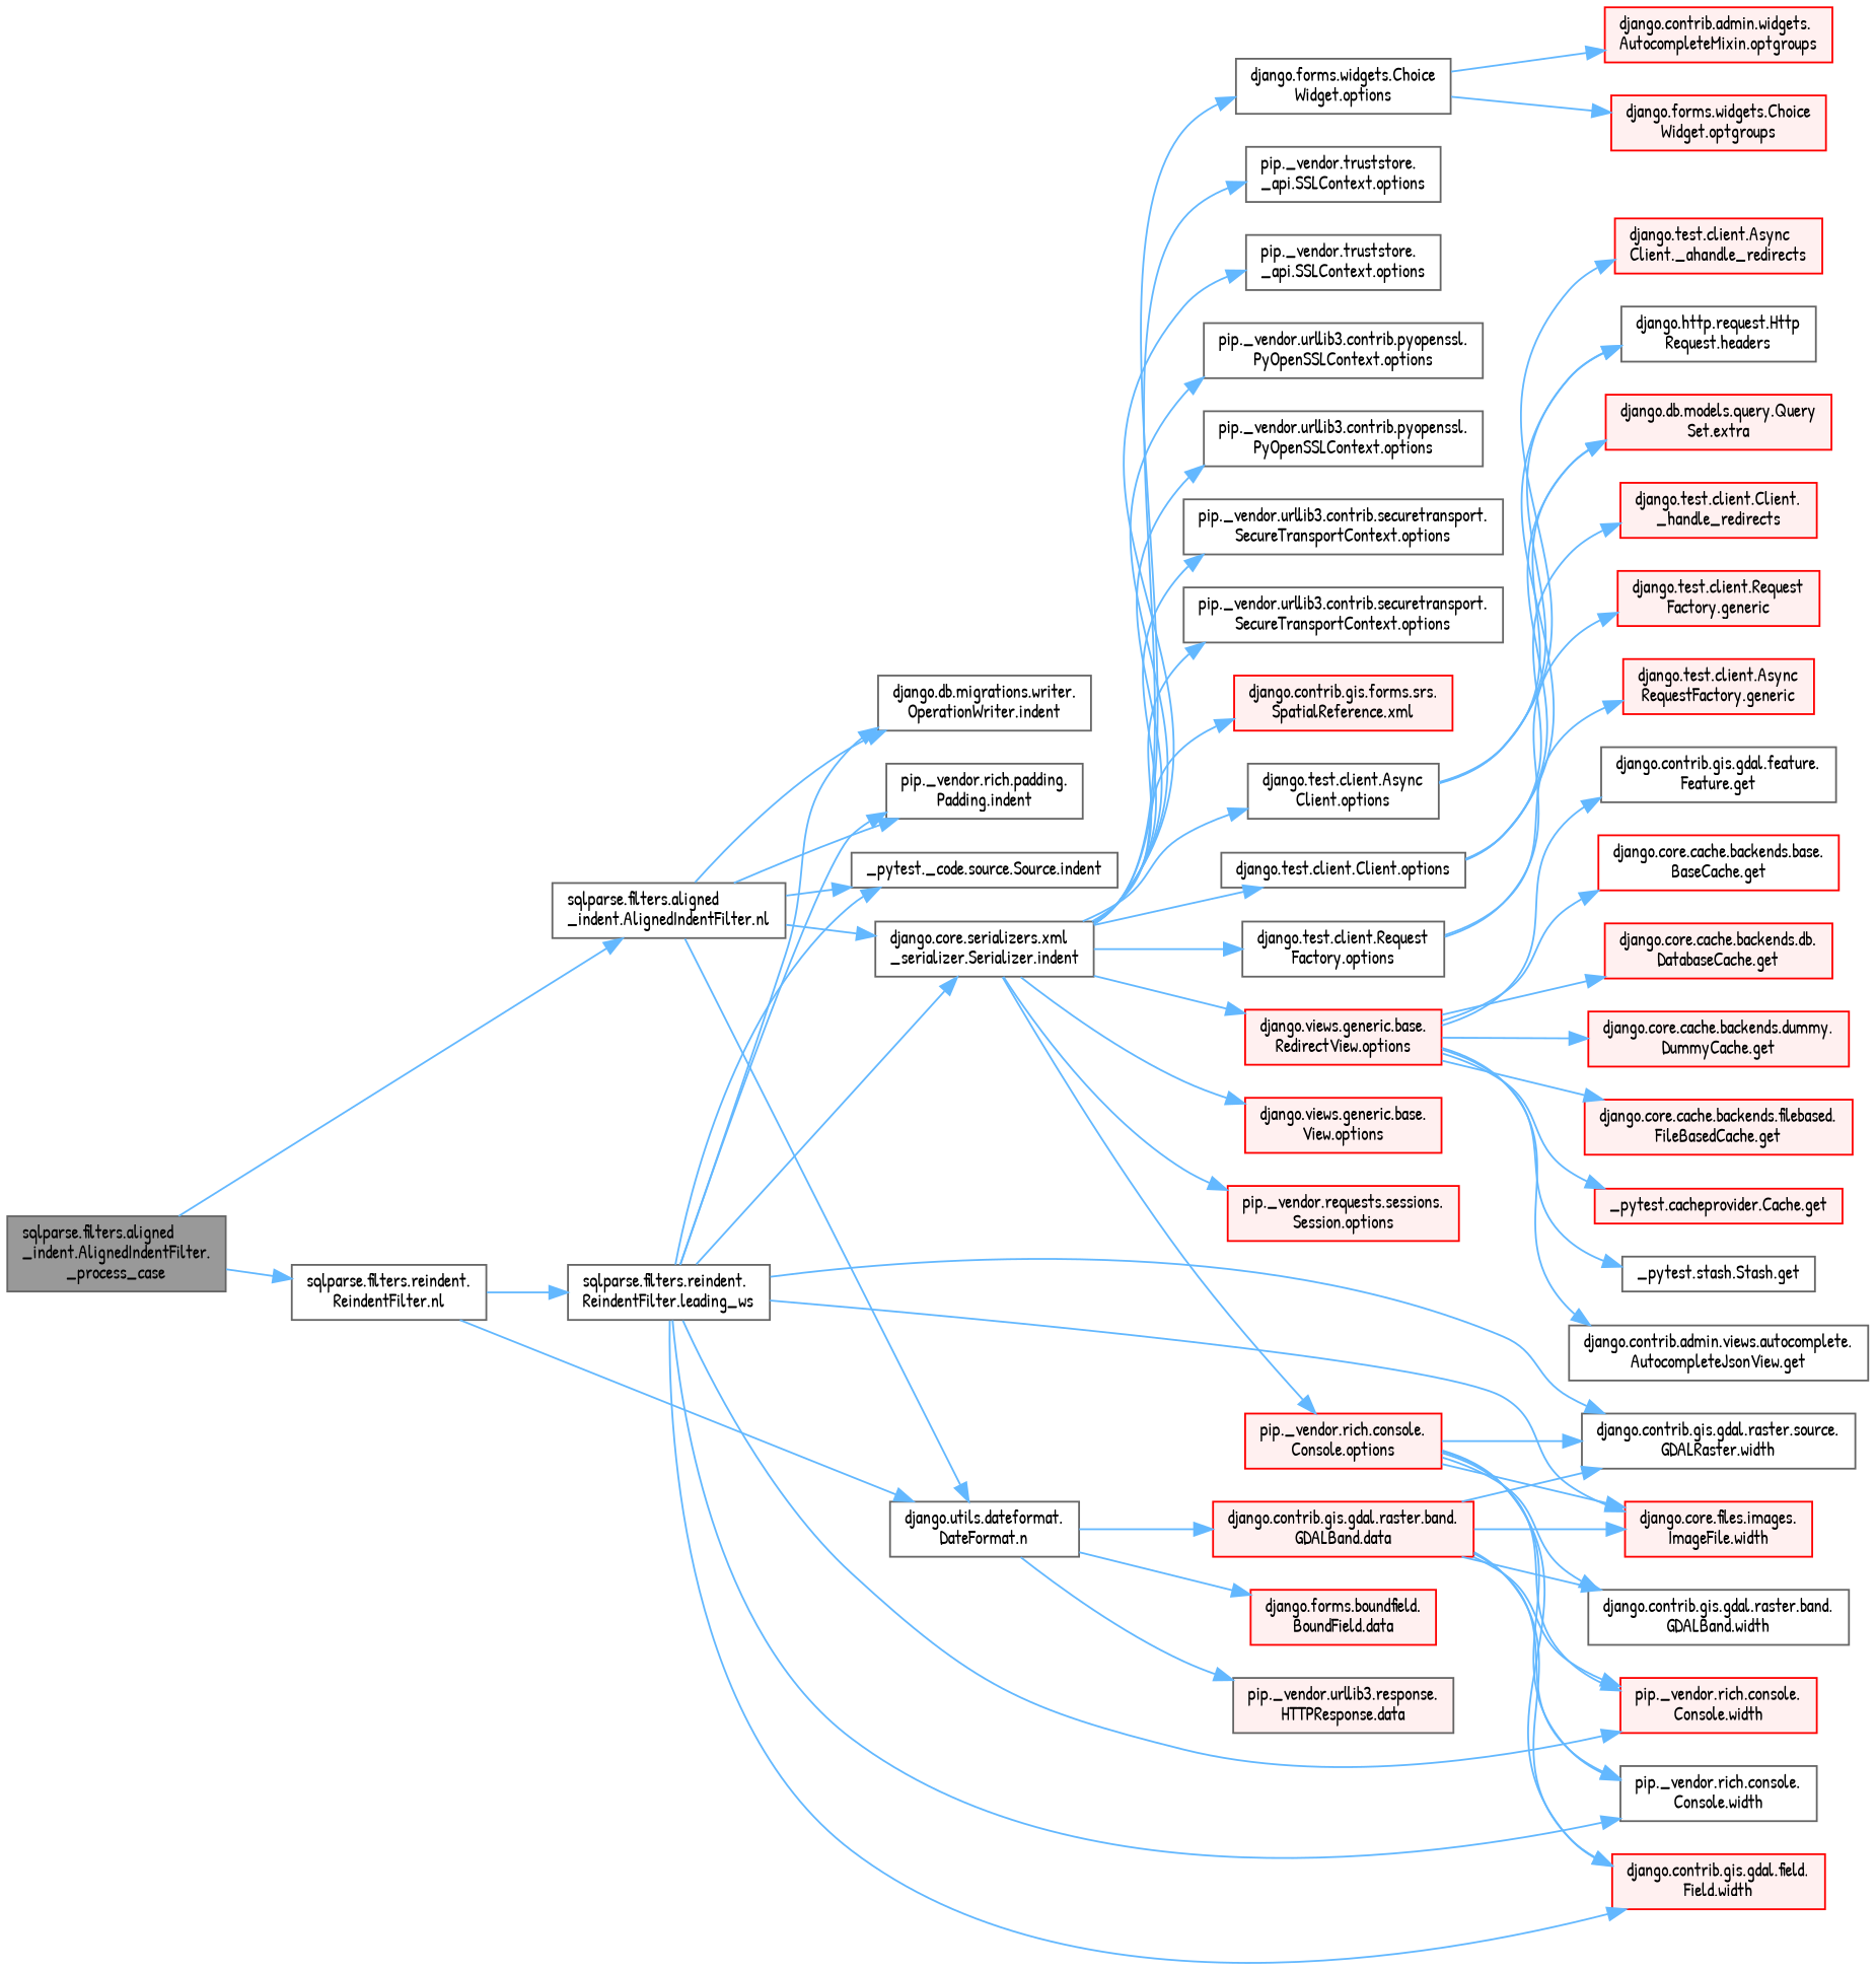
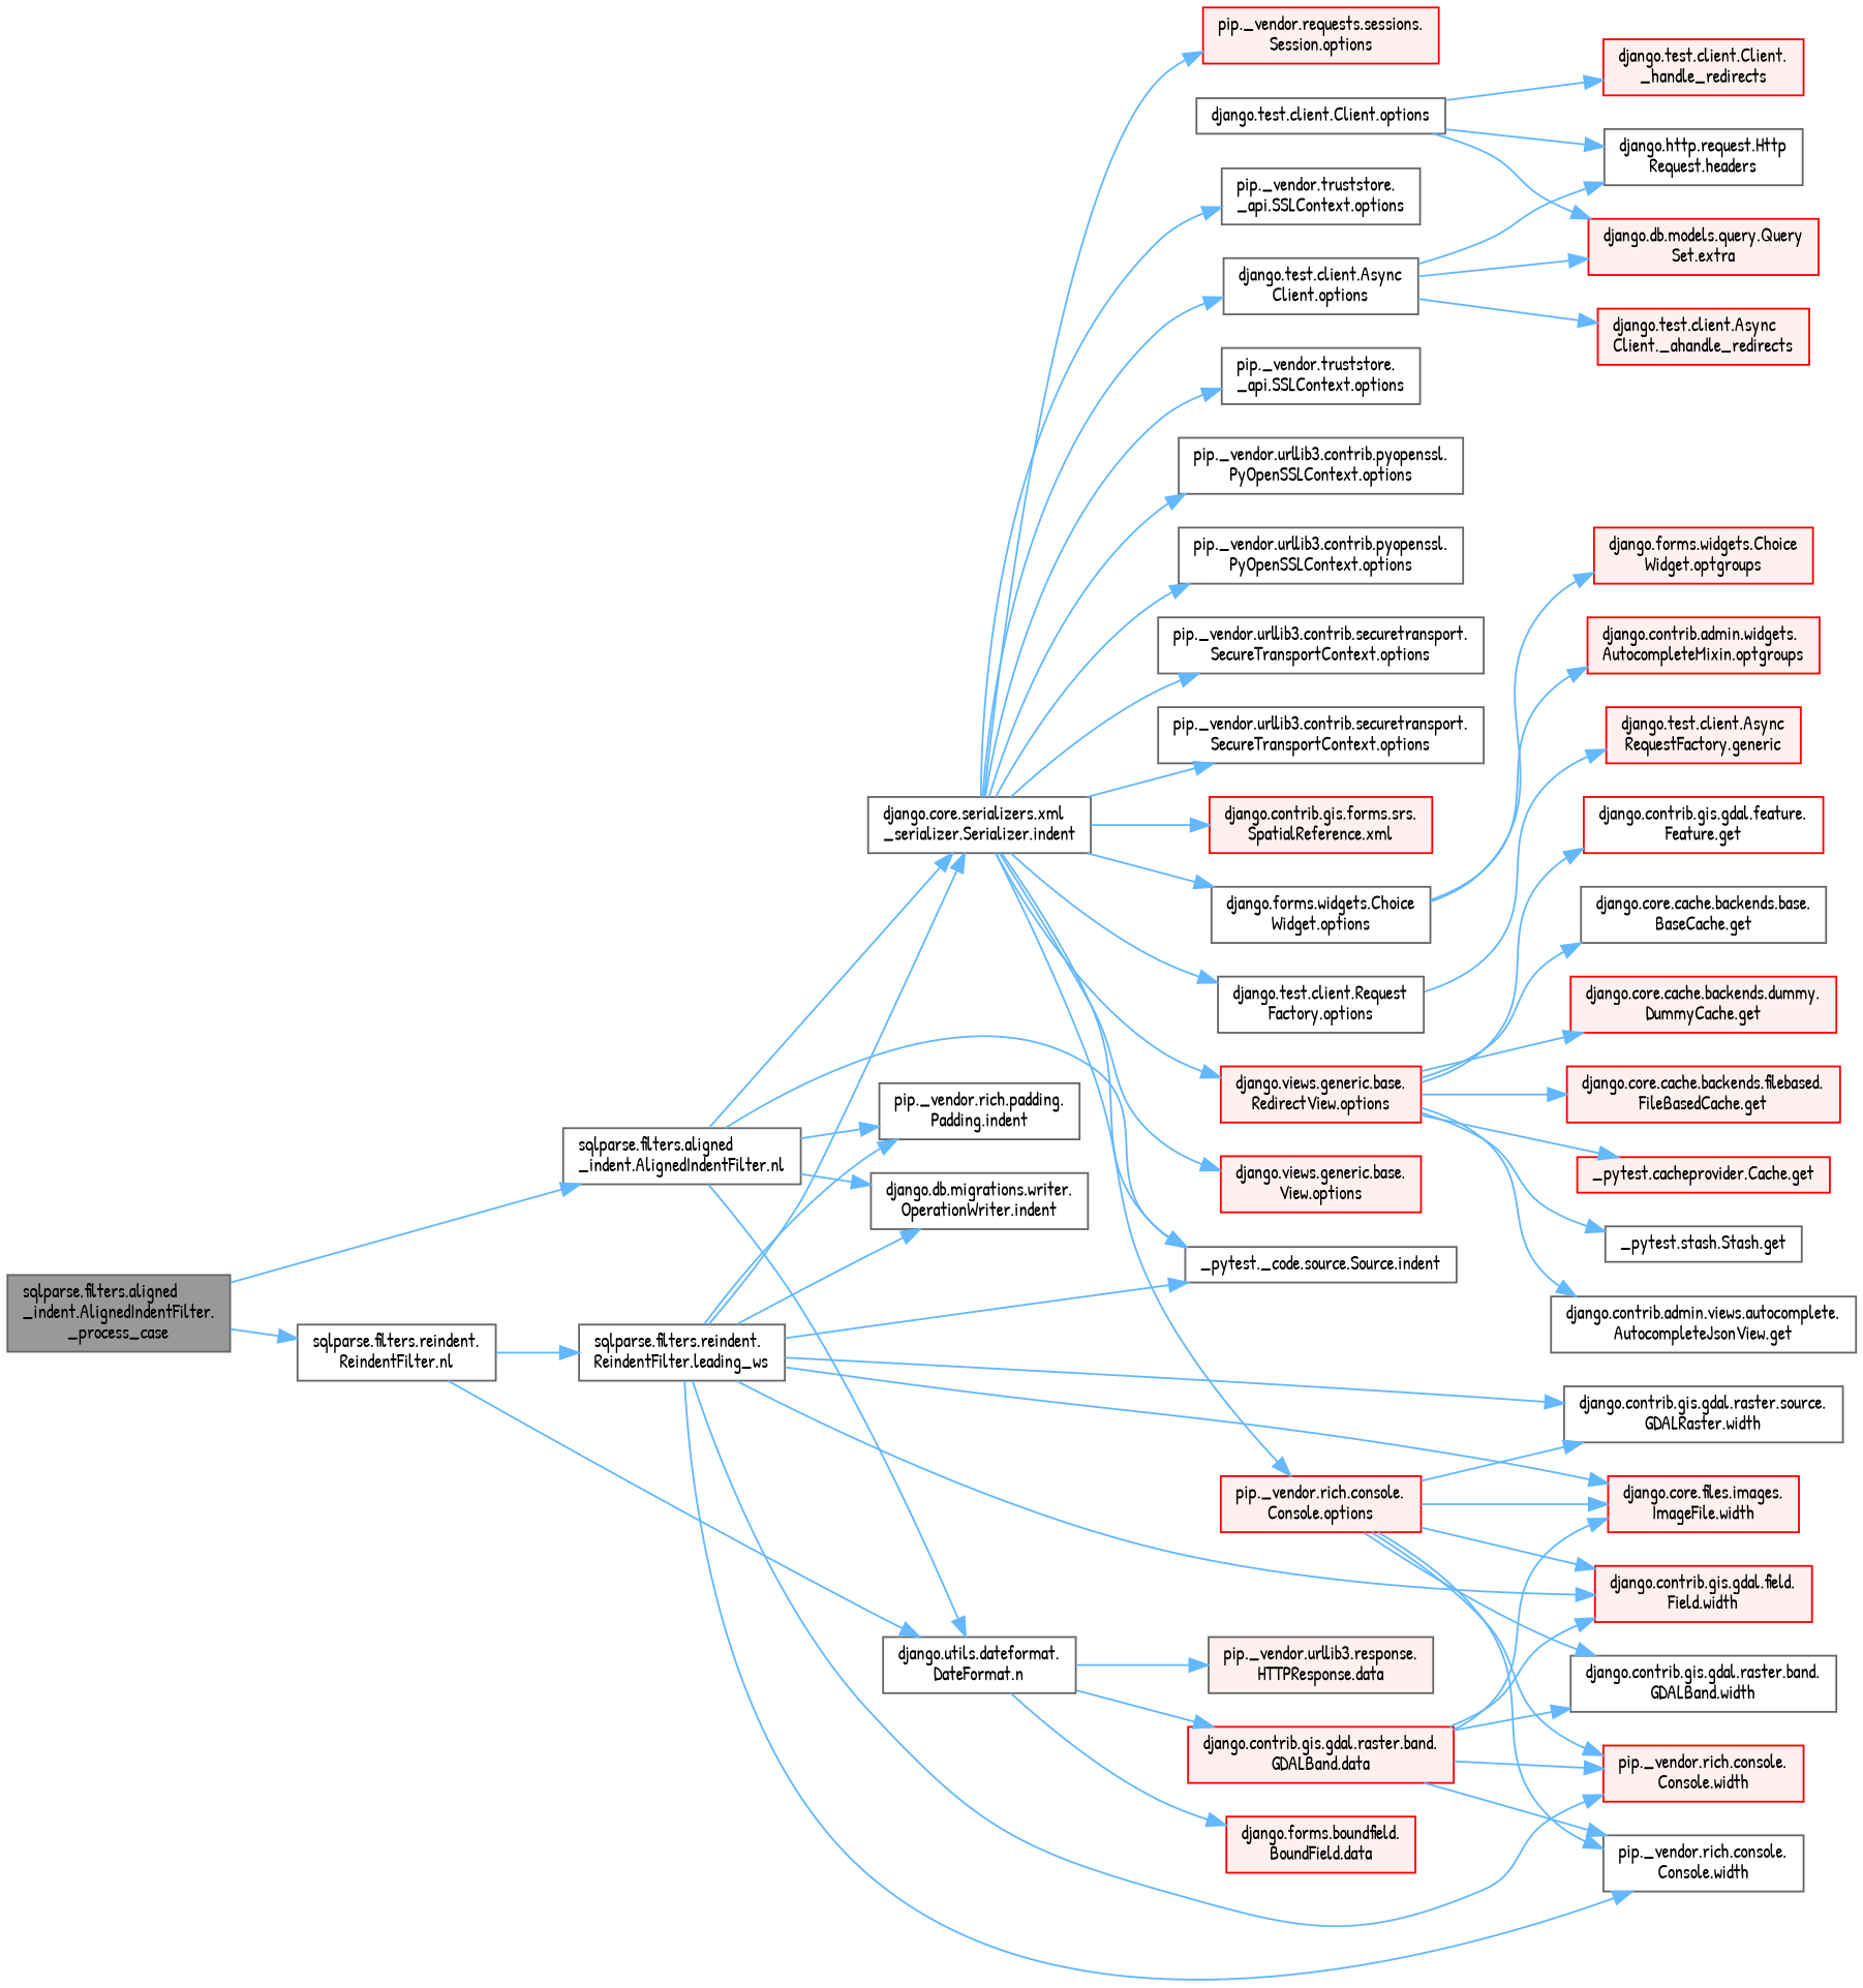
  digraph {
    fontname="Patrick Hand"
    rankdir=LR
    node [color=grey40 fillcolor=white fontname="Patrick Hand" fontsize=10 shape=box style=filled]
    edge [color=steelblue1 fontname="Patrick Hand" fontsize=10 labelfontname=Helvetica labelfontsize=10 style=solid]
    n1 [color=gray40 fillcolor=grey60 fontcolor=black height=0.2 label="sqlparse.filters.aligned\l_indent.AlignedIndentFilter.\l_process_case" width=0.4]
    n2 [height=0.2 label="sqlparse.filters.aligned\l_indent.AlignedIndentFilter.nl" width=0.4]
    n3 [height=0.2 label="sqlparse.filters.reindent.\lReindentFilter.nl" width=0.4]
    n4 [height=0.2 label="_pytest._code.source.Source.indent" width=0.4]
    n5 [height=0.2 label="django.core.serializers.xml\l_serializer.Serializer.indent" width=0.4]
    n6 [height=0.2 label="django.db.migrations.writer.\lOperationWriter.indent" width=0.4]
    n7 [height=0.2 label="pip._vendor.rich.padding.\lPadding.indent" width=0.4]
    n8 [height=0.2 label="django.utils.dateformat.\lDateFormat.n" width=0.4]
    n9 [height=0.2 label="sqlparse.filters.reindent.\lReindentFilter.leading_ws" width=0.4]
    n10 [height=0.2 label="django.forms.widgets.Choice\lWidget.options" width=0.4]
    n11 [height=0.2 label="django.test.client.Async\lClient.options" width=0.4]
    n12 [height=0.2 label="django.test.client.Client.options" width=0.4]
    n13 [height=0.2 label="django.test.client.Request\lFactory.options" width=0.4]
    n14 [color=red fillcolor="#FFF0F0" height=0.2 label="django.views.generic.base.\lRedirectView.options" width=0.4]
    n15 [color=red fillcolor="#FFF0F0" height=0.2 label="django.views.generic.base.\lView.options" width=0.4]
    n16 [color=red fillcolor="#FFF0F0" height=0.2 label="pip._vendor.requests.sessions.\lSession.options" width=0.4]
    n17 [color=red fillcolor="#FFF0F0" height=0.2 label="pip._vendor.rich.console.\lConsole.options" width=0.4]
    n18 [height=0.2 label="pip._vendor.truststore.\l_api.SSLContext.options" width=0.4]
    n19 [height=0.2 label="pip._vendor.truststore.\l_api.SSLContext.options" width=0.4]
    n20 [height=0.2 label="pip._vendor.urllib3.contrib.pyopenssl.\lPyOpenSSLContext.options" width=0.4]
    n21 [height=0.2 label="pip._vendor.urllib3.contrib.pyopenssl.\lPyOpenSSLContext.options" width=0.4]
    n22 [height=0.2 label="pip._vendor.urllib3.contrib.securetransport.\lSecureTransportContext.options" width=0.4]
    n23 [height=0.2 label="pip._vendor.urllib3.contrib.securetransport.\lSecureTransportContext.options" width=0.4]
    n24 [color=red fillcolor="#FFF0F0" height=0.2 label="django.contrib.gis.forms.srs.\lSpatialReference.xml" width=0.4]
    n25 [color=red fillcolor="#FFF0F0" height=0.2 label="django.contrib.gis.gdal.raster.band.\lGDALBand.data" width=0.4]
    n26 [color=red fillcolor="#FFF0F0" height=0.2 label="django.forms.boundfield.\lBoundField.data" width=0.4]
    n27 [fillcolor="#FFF0F0" height=0.2 label="pip._vendor.urllib3.response.\lHTTPResponse.data" width=0.4]
    n28 [color=red fillcolor="#FFF0F0" height=0.2 label="django.contrib.admin.widgets.\lAutocompleteMixin.optgroups" width=0.4]
    n29 [color=red fillcolor="#FFF0F0" height=0.2 label="django.forms.widgets.Choice\lWidget.optgroups" width=0.4]
    n30 [color=red fillcolor="#FFF0F0" height=0.2 label="django.test.client.Async\lClient._ahandle_redirects" width=0.4]
    n31 [color=red fillcolor="#FFF0F0" height=0.2 label="django.db.models.query.Query\lSet.extra" width=0.4]
    n32 [height=0.2 label="django.http.request.Http\lRequest.headers" width=0.4]
    n33 [color=red fillcolor="#FFF0F0" height=0.2 label="django.test.client.Client.\l_handle_redirects" width=0.4]
    n34 [color=red fillcolor="#FFF0F0" height=0.2 label="django.test.client.Async\lRequestFactory.generic" width=0.4]
-   n35 [color=red fillcolor="#FFF0F0" height=0.2 label="django.test.client.Request\lFactory.generic" width=0.4]
    n36 [color=red fillcolor="#FFF0F0" height=0.2 label="_pytest.cacheprovider.Cache.get" width=0.4]
    n37 [height=0.2 label="_pytest.stash.Stash.get" width=0.4]
    n38 [height=0.2 label="django.contrib.admin.views.autocomplete.\lAutocompleteJsonView.get" width=0.4]
-   n39 [height=0.2 label="django.contrib.gis.gdal.feature.\lFeature.get" width=0.4]
-   n40 [color=red height=0.2 label="django.core.cache.backends.base.\lBaseCache.get" width=0.4]
-   n41 [color=red fillcolor="#FFF0F0" height=0.2 label="django.core.cache.backends.db.\lDatabaseCache.get" width=0.4]
+   n39 [color=red height=0.2 label="django.contrib.gis.gdal.feature.\lFeature.get" width=0.4]
+   n40 [height=0.2 label="django.core.cache.backends.base.\lBaseCache.get" width=0.4]
    n42 [color=red fillcolor="#FFF0F0" height=0.2 label="django.core.cache.backends.dummy.\lDummyCache.get" width=0.4]
    n43 [color=red fillcolor="#FFF0F0" height=0.2 label="django.core.cache.backends.filebased.\lFileBasedCache.get" width=0.4]
    n44 [color=red fillcolor="#FFF0F0" height=0.2 label="django.contrib.gis.gdal.field.\lField.width" width=0.4]
    n45 [height=0.2 label="django.contrib.gis.gdal.raster.band.\lGDALBand.width" width=0.4]
    n46 [height=0.2 label="django.contrib.gis.gdal.raster.source.\lGDALRaster.width" width=0.4]
    n47 [color=red fillcolor="#FFF0F0" height=0.2 label="django.core.files.images.\lImageFile.width" width=0.4]
    n48 [color=red fillcolor="#FFF0F0" height=0.2 label="pip._vendor.rich.console.\lConsole.width" width=0.4]
    n49 [height=0.2 label="pip._vendor.rich.console.\lConsole.width" width=0.4]
    n1 -> n2
    n1 -> n3
    n2 -> n4
    n2 -> n5
    n2 -> n6
    n2 -> n7
    n2 -> n8
    n3 -> n8
    n3 -> n9
    n5 -> n10
    n5 -> n11
-   n5 -> n12
+   n5 -> n4
    n5 -> n13
    n5 -> n14
    n5 -> n15
    n5 -> n16
    n5 -> n17
    n5 -> n18
    n5 -> n19
    n5 -> n20
    n5 -> n21
    n5 -> n22
    n5 -> n23
    n5 -> n24
    n8 -> n25
    n8 -> n26
    n8 -> n27
    n9 -> n4
    n9 -> n5
    n9 -> n6
    n9 -> n7
    n9 -> n44
    n9 -> n46
    n9 -> n47
    n9 -> n48
    n9 -> n49
    n10 -> n28
    n10 -> n29
    n11 -> n30
    n11 -> n31
    n11 -> n32
    n12 -> n31
    n12 -> n32
    n12 -> n33
    n13 -> n34
-   n13 -> n35
    n14 -> n36
    n14 -> n37
    n14 -> n38
    n14 -> n39
    n14 -> n40
-   n14 -> n41
    n14 -> n42
    n14 -> n43
    n17 -> n44
    n17 -> n45
    n17 -> n46
    n17 -> n47
    n17 -> n48
    n17 -> n49
    n25 -> n44
    n25 -> n45
-   n25 -> n46
    n25 -> n47
    n25 -> n48
    n25 -> n49
  }
